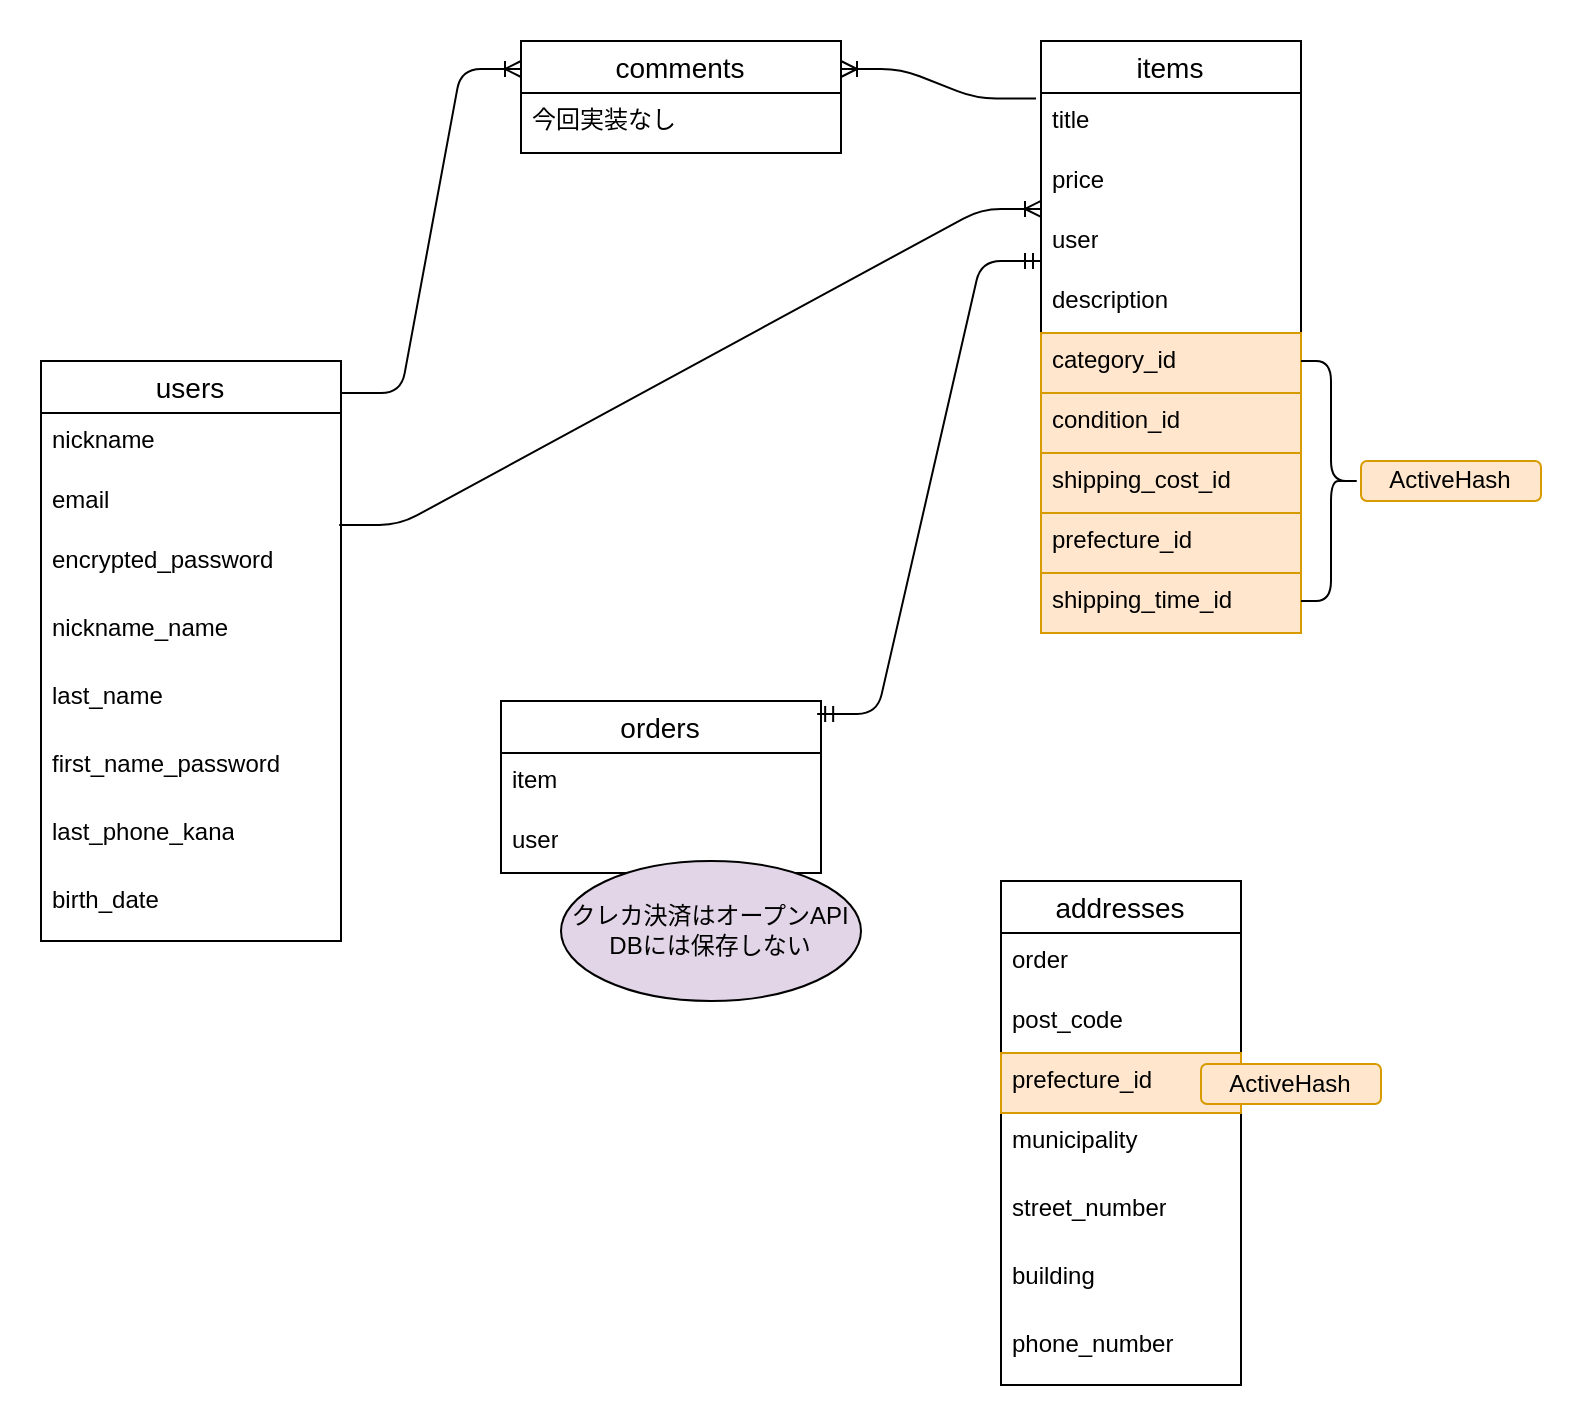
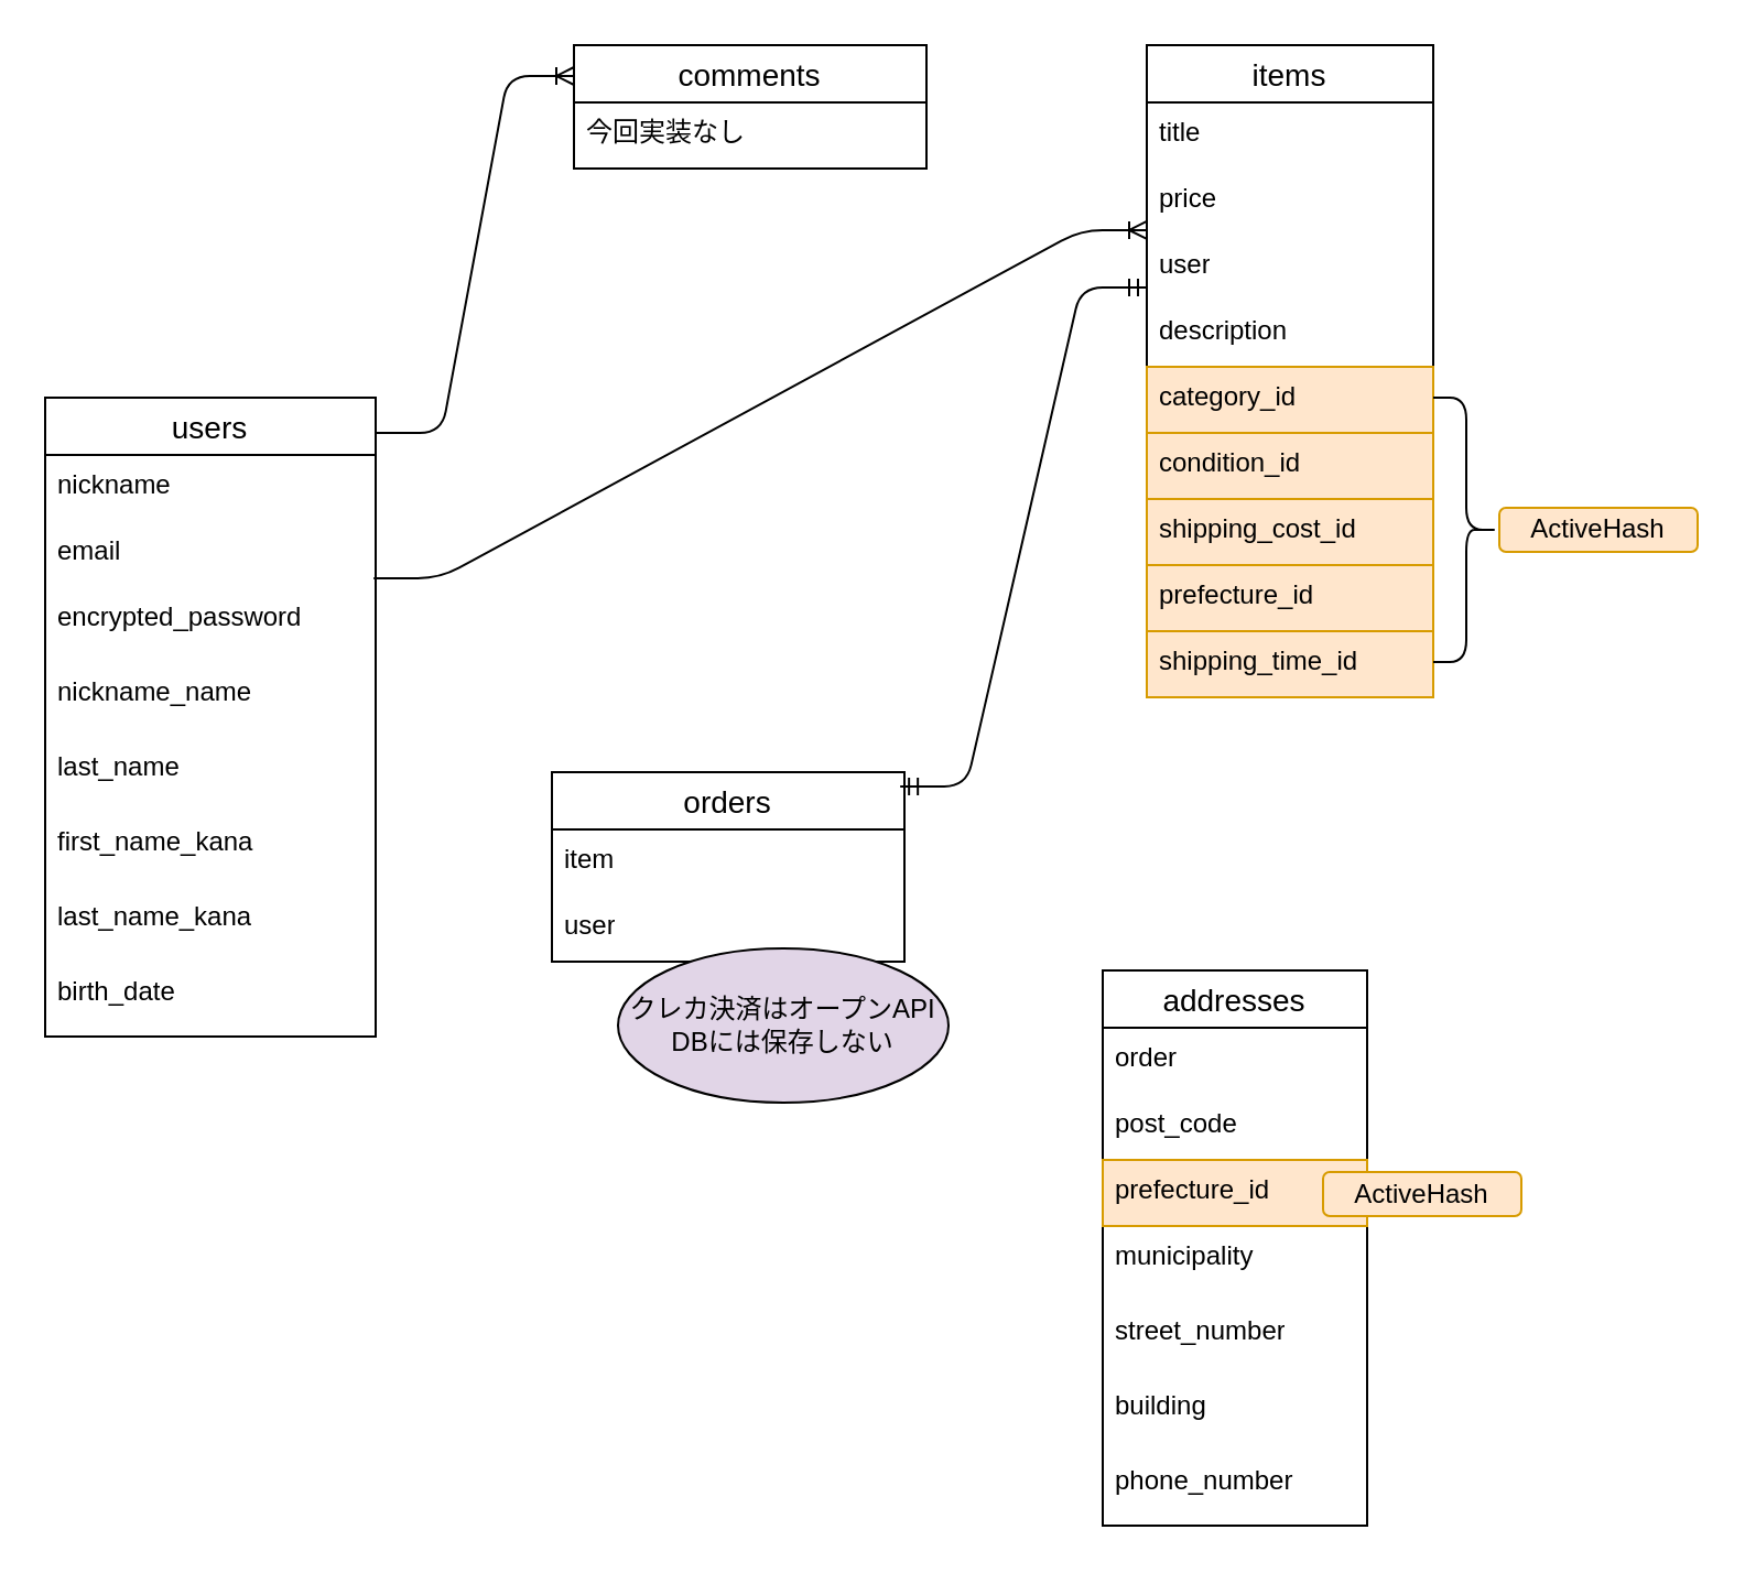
  <mxCell id="0" />
  <mxCell id="1" parent="0" />
  <mxCell id="2" value="users" style="swimlane;fontStyle=0;childLayout=stackLayout;horizontal=1;startSize=26;horizontalStack=0;resizeParent=1;resizeParentMax=0;resizeLast=0;collapsible=1;marginBottom=0;align=center;fontSize=14;" parent="1" vertex="1"><mxGeometry x="20" y="180" width="150" height="290" as="geometry"><mxRectangle x="40" y="230" width="60" height="30" as="alternateBounds" /></mxGeometry></mxCell>
  <mxCell id="3" value="nickname" style="text;strokeColor=none;fillColor=none;spacingLeft=4;spacingRight=4;overflow=hidden;rotatable=0;points=[[0,0.5],[1,0.5]];portConstraint=eastwest;fontSize=12;whiteSpace=wrap;html=1;" parent="2" vertex="1"><mxGeometry y="26" width="150" height="30" as="geometry" /></mxCell>
  <mxCell id="4" value="email" style="text;strokeColor=none;fillColor=none;spacingLeft=4;spacingRight=4;overflow=hidden;rotatable=0;points=[[0,0.5],[1,0.5]];portConstraint=eastwest;fontSize=12;whiteSpace=wrap;html=1;" parent="2" vertex="1"><mxGeometry y="56" width="150" height="30" as="geometry" /></mxCell>
  <mxCell id="5" value="encrypted_password" style="text;strokeColor=none;fillColor=none;spacingLeft=4;spacingRight=4;overflow=hidden;rotatable=0;points=[[0,0.5],[1,0.5]];portConstraint=eastwest;fontSize=12;whiteSpace=wrap;html=1;" parent="2" vertex="1"><mxGeometry y="86" width="150" height="34" as="geometry" /></mxCell>
  <mxCell id="6" value="nickname_name" style="text;strokeColor=none;fillColor=none;spacingLeft=4;spacingRight=4;overflow=hidden;rotatable=0;points=[[0,0.5],[1,0.5]];portConstraint=eastwest;fontSize=12;whiteSpace=wrap;html=1;" parent="2" vertex="1"><mxGeometry y="120" width="150" height="34" as="geometry" /></mxCell>
  <mxCell id="7" value="last_name" style="text;strokeColor=none;fillColor=none;spacingLeft=4;spacingRight=4;overflow=hidden;rotatable=0;points=[[0,0.5],[1,0.5]];portConstraint=eastwest;fontSize=12;whiteSpace=wrap;html=1;" vertex="1" parent="2"><mxGeometry y="154" width="150" height="34" as="geometry" /></mxCell>
- <mxCell id="8" value="first_name_password" style="text;strokeColor=none;fillColor=none;spacingLeft=4;spacingRight=4;overflow=hidden;rotatable=0;points=[[0,0.5],[1,0.5]];portConstraint=eastwest;fontSize=12;whiteSpace=wrap;html=1;" parent="2" vertex="1"><mxGeometry y="188" width="150" height="34" as="geometry" /></mxCell>
- <mxCell id="9" value="last_phone_kana" style="text;strokeColor=none;fillColor=none;spacingLeft=4;spacingRight=4;overflow=hidden;rotatable=0;points=[[0,0.5],[1,0.5]];portConstraint=eastwest;fontSize=12;whiteSpace=wrap;html=1;" vertex="1" parent="2"><mxGeometry y="222" width="150" height="34" as="geometry" /></mxCell>
+ <mxCell id="8" value="first_name_kana" style="text;strokeColor=none;fillColor=none;spacingLeft=4;spacingRight=4;overflow=hidden;rotatable=0;points=[[0,0.5],[1,0.5]];portConstraint=eastwest;fontSize=12;whiteSpace=wrap;html=1;" parent="2" vertex="1"><mxGeometry y="188" width="150" height="34" as="geometry" /></mxCell>
+ <mxCell id="9" value="last_name_kana" style="text;strokeColor=none;fillColor=none;spacingLeft=4;spacingRight=4;overflow=hidden;rotatable=0;points=[[0,0.5],[1,0.5]];portConstraint=eastwest;fontSize=12;whiteSpace=wrap;html=1;" vertex="1" parent="2"><mxGeometry y="222" width="150" height="34" as="geometry" /></mxCell>
  <mxCell id="10" value="birth_date" style="text;strokeColor=none;fillColor=none;spacingLeft=4;spacingRight=4;overflow=hidden;rotatable=0;points=[[0,0.5],[1,0.5]];portConstraint=eastwest;fontSize=12;whiteSpace=wrap;html=1;" parent="2" vertex="1"><mxGeometry y="256" width="150" height="34" as="geometry" /></mxCell>
  <mxCell id="11" value="items" style="swimlane;fontStyle=0;childLayout=stackLayout;horizontal=1;startSize=26;horizontalStack=0;resizeParent=1;resizeParentMax=0;resizeLast=0;collapsible=1;marginBottom=0;align=center;fontSize=14;" parent="1" vertex="1"><mxGeometry x="520" y="20" width="130" height="296" as="geometry" /></mxCell>
  <mxCell id="12" value="title" style="text;strokeColor=none;fillColor=none;spacingLeft=4;spacingRight=4;overflow=hidden;rotatable=0;points=[[0,0.5],[1,0.5]];portConstraint=eastwest;fontSize=12;whiteSpace=wrap;html=1;" parent="11" vertex="1"><mxGeometry y="26" width="130" height="30" as="geometry" /></mxCell>
  <mxCell id="13" value="price" style="text;strokeColor=none;fillColor=none;spacingLeft=4;spacingRight=4;overflow=hidden;rotatable=0;points=[[0,0.5],[1,0.5]];portConstraint=eastwest;fontSize=12;whiteSpace=wrap;html=1;" parent="11" vertex="1"><mxGeometry y="56" width="130" height="30" as="geometry" /></mxCell>
  <mxCell id="14" value="user" style="text;strokeColor=none;fillColor=none;spacingLeft=4;spacingRight=4;overflow=hidden;rotatable=0;points=[[0,0.5],[1,0.5]];portConstraint=eastwest;fontSize=12;whiteSpace=wrap;html=1;" parent="11" vertex="1"><mxGeometry y="86" width="130" height="30" as="geometry" /></mxCell>
  <mxCell id="15" value="description" style="text;strokeColor=none;fillColor=none;spacingLeft=4;spacingRight=4;overflow=hidden;rotatable=0;points=[[0,0.5],[1,0.5]];portConstraint=eastwest;fontSize=12;whiteSpace=wrap;html=1;" parent="11" vertex="1"><mxGeometry y="116" width="130" height="30" as="geometry" /></mxCell>
  <mxCell id="16" value="category_id" style="text;strokeColor=#d79b00;fillColor=#ffe6cc;spacingLeft=4;spacingRight=4;overflow=hidden;rotatable=0;points=[[0,0.5],[1,0.5]];portConstraint=eastwest;fontSize=12;whiteSpace=wrap;html=1;" parent="11" vertex="1"><mxGeometry y="146" width="130" height="30" as="geometry" /></mxCell>
  <mxCell id="17" value="condition_id" style="text;strokeColor=#d79b00;fillColor=#ffe6cc;spacingLeft=4;spacingRight=4;overflow=hidden;rotatable=0;points=[[0,0.5],[1,0.5]];portConstraint=eastwest;fontSize=12;whiteSpace=wrap;html=1;" parent="11" vertex="1"><mxGeometry y="176" width="130" height="30" as="geometry" /></mxCell>
  <mxCell id="18" value="shipping_cost_id" style="text;strokeColor=#d79b00;fillColor=#ffe6cc;spacingLeft=4;spacingRight=4;overflow=hidden;rotatable=0;points=[[0,0.5],[1,0.5]];portConstraint=eastwest;fontSize=12;whiteSpace=wrap;html=1;" parent="11" vertex="1"><mxGeometry y="206" width="130" height="30" as="geometry" /></mxCell>
  <mxCell id="19" value="prefecture_id" style="text;strokeColor=#d79b00;fillColor=#ffe6cc;spacingLeft=4;spacingRight=4;overflow=hidden;rotatable=0;points=[[0,0.5],[1,0.5]];portConstraint=eastwest;fontSize=12;whiteSpace=wrap;html=1;" parent="11" vertex="1"><mxGeometry y="236" width="130" height="30" as="geometry" /></mxCell>
  <mxCell id="20" value="shipping_time_id" style="text;strokeColor=#d79b00;fillColor=#ffe6cc;spacingLeft=4;spacingRight=4;overflow=hidden;rotatable=0;points=[[0,0.5],[1,0.5]];portConstraint=eastwest;fontSize=12;whiteSpace=wrap;html=1;" parent="11" vertex="1"><mxGeometry y="266" width="130" height="30" as="geometry" /></mxCell>
  <mxCell id="21" value="" style="edgeStyle=entityRelationEdgeStyle;fontSize=12;html=1;endArrow=ERoneToMany;entryX=0;entryY=-0.067;entryDx=0;entryDy=0;entryPerimeter=0;exitX=0.994;exitY=-0.118;exitDx=0;exitDy=0;exitPerimeter=0;" parent="1" source="5" target="14" edge="1"><mxGeometry width="100" height="100" relative="1" as="geometry"><mxPoint x="270" y="400" as="sourcePoint" /><mxPoint x="370" y="300" as="targetPoint" /></mxGeometry></mxCell>
- <mxCell id="22" value="" style="edgeStyle=entityRelationEdgeStyle;fontSize=12;html=1;endArrow=ERoneToMany;exitX=-0.019;exitY=0.097;exitDx=0;exitDy=0;exitPerimeter=0;entryX=1;entryY=0.25;entryDx=0;entryDy=0;" parent="1" source="11" target="23" edge="1"><mxGeometry width="100" height="100" relative="1" as="geometry"><mxPoint x="470" y="140" as="sourcePoint" /><mxPoint x="570" y="40" as="targetPoint" /></mxGeometry></mxCell>
  <mxCell id="23" value="comments" style="swimlane;fontStyle=0;childLayout=stackLayout;horizontal=1;startSize=26;horizontalStack=0;resizeParent=1;resizeParentMax=0;resizeLast=0;collapsible=1;marginBottom=0;align=center;fontSize=14;" parent="1" vertex="1"><mxGeometry x="260" y="20" width="160" height="56" as="geometry" /></mxCell>
  <mxCell id="24" value="今回実装なし" style="text;strokeColor=none;fillColor=none;spacingLeft=4;spacingRight=4;overflow=hidden;rotatable=0;points=[[0,0.5],[1,0.5]];portConstraint=eastwest;fontSize=12;whiteSpace=wrap;html=1;" parent="23" vertex="1"><mxGeometry y="26" width="160" height="30" as="geometry" /></mxCell>
  <mxCell id="25" value="" style="edgeStyle=entityRelationEdgeStyle;fontSize=12;html=1;endArrow=ERoneToMany;entryX=0;entryY=0.25;entryDx=0;entryDy=0;" parent="1" target="23" edge="1"><mxGeometry width="100" height="100" relative="1" as="geometry"><mxPoint x="170" y="196" as="sourcePoint" /><mxPoint x="420" y="140" as="targetPoint" /></mxGeometry></mxCell>
  <mxCell id="26" value="orders" style="swimlane;fontStyle=0;childLayout=stackLayout;horizontal=1;startSize=26;horizontalStack=0;resizeParent=1;resizeParentMax=0;resizeLast=0;collapsible=1;marginBottom=0;align=center;fontSize=14;" parent="1" vertex="1"><mxGeometry x="250" y="350" width="160" height="86" as="geometry"><mxRectangle x="40" y="230" width="60" height="30" as="alternateBounds" /></mxGeometry></mxCell>
  <mxCell id="27" value="item" style="text;strokeColor=none;fillColor=none;spacingLeft=4;spacingRight=4;overflow=hidden;rotatable=0;points=[[0,0.5],[1,0.5]];portConstraint=eastwest;fontSize=12;whiteSpace=wrap;html=1;" parent="26" vertex="1"><mxGeometry y="26" width="160" height="30" as="geometry" /></mxCell>
  <mxCell id="28" value="user" style="text;strokeColor=none;fillColor=none;spacingLeft=4;spacingRight=4;overflow=hidden;rotatable=0;points=[[0,0.5],[1,0.5]];portConstraint=eastwest;fontSize=12;whiteSpace=wrap;html=1;" parent="26" vertex="1"><mxGeometry y="56" width="160" height="30" as="geometry" /></mxCell>
  <mxCell id="29" value="" style="edgeStyle=entityRelationEdgeStyle;fontSize=12;html=1;endArrow=ERmandOne;startArrow=ERmandOne;entryX=0;entryY=0.8;entryDx=0;entryDy=0;entryPerimeter=0;exitX=0.988;exitY=0.075;exitDx=0;exitDy=0;exitPerimeter=0;" parent="1" source="26" target="14" edge="1"><mxGeometry width="100" height="100" relative="1" as="geometry"><mxPoint x="230" y="512" as="sourcePoint" /><mxPoint x="400" y="300" as="targetPoint" /></mxGeometry></mxCell>
  <mxCell id="30" value="addresses" style="swimlane;fontStyle=0;childLayout=stackLayout;horizontal=1;startSize=26;horizontalStack=0;resizeParent=1;resizeParentMax=0;resizeLast=0;collapsible=1;marginBottom=0;align=center;fontSize=14;" parent="1" vertex="1"><mxGeometry x="500" y="440" width="120" height="252" as="geometry"><mxRectangle x="40" y="230" width="60" height="30" as="alternateBounds" /></mxGeometry></mxCell>
  <mxCell id="31" value="order" style="text;strokeColor=none;fillColor=none;spacingLeft=4;spacingRight=4;overflow=hidden;rotatable=0;points=[[0,0.5],[1,0.5]];portConstraint=eastwest;fontSize=12;whiteSpace=wrap;html=1;" parent="30" vertex="1"><mxGeometry y="26" width="120" height="30" as="geometry" /></mxCell>
  <mxCell id="32" value="post_code" style="text;strokeColor=none;fillColor=none;spacingLeft=4;spacingRight=4;overflow=hidden;rotatable=0;points=[[0,0.5],[1,0.5]];portConstraint=eastwest;fontSize=12;whiteSpace=wrap;html=1;" parent="30" vertex="1"><mxGeometry y="56" width="120" height="30" as="geometry" /></mxCell>
  <mxCell id="33" value="prefecture_id" style="text;strokeColor=#d79b00;fillColor=#ffe6cc;spacingLeft=4;spacingRight=4;overflow=hidden;rotatable=0;points=[[0,0.5],[1,0.5]];portConstraint=eastwest;fontSize=12;whiteSpace=wrap;html=1;" parent="30" vertex="1"><mxGeometry y="86" width="120" height="30" as="geometry" /></mxCell>
  <mxCell id="34" value="municipality" style="text;strokeColor=none;fillColor=none;spacingLeft=4;spacingRight=4;overflow=hidden;rotatable=0;points=[[0,0.5],[1,0.5]];portConstraint=eastwest;fontSize=12;whiteSpace=wrap;html=1;" parent="30" vertex="1"><mxGeometry y="116" width="120" height="34" as="geometry" /></mxCell>
  <mxCell id="35" value="street_number" style="text;strokeColor=none;fillColor=none;spacingLeft=4;spacingRight=4;overflow=hidden;rotatable=0;points=[[0,0.5],[1,0.5]];portConstraint=eastwest;fontSize=12;whiteSpace=wrap;html=1;" parent="30" vertex="1"><mxGeometry y="150" width="120" height="34" as="geometry" /></mxCell>
  <mxCell id="36" value="building" style="text;strokeColor=none;fillColor=none;spacingLeft=4;spacingRight=4;overflow=hidden;rotatable=0;points=[[0,0.5],[1,0.5]];portConstraint=eastwest;fontSize=12;whiteSpace=wrap;html=1;" parent="30" vertex="1"><mxGeometry y="184" width="120" height="34" as="geometry" /></mxCell>
  <mxCell id="37" value="phone_number" style="text;strokeColor=none;fillColor=none;spacingLeft=4;spacingRight=4;overflow=hidden;rotatable=0;points=[[0,0.5],[1,0.5]];portConstraint=eastwest;fontSize=12;whiteSpace=wrap;html=1;" parent="30" vertex="1"><mxGeometry y="218" width="120" height="34" as="geometry" /></mxCell>
  <mxCell id="38" value="クレカ決済はオープンAPI&lt;div&gt;DBには保存しない&lt;/div&gt;" style="ellipse;whiteSpace=wrap;html=1;align=center;fillColor=#e1d5e7;" parent="1" vertex="1"><mxGeometry x="280" y="430" width="150" height="70" as="geometry" /></mxCell>
  <mxCell id="39" value="&lt;span style=&quot;color: rgb(0, 0, 0); font-family: Helvetica; font-style: normal; font-variant-ligatures: normal; font-variant-caps: normal; font-weight: 400; letter-spacing: normal; orphans: 2; text-align: center; text-indent: 0px; text-transform: none; widows: 2; word-spacing: 0px; -webkit-text-stroke-width: 0px; white-space: normal; text-decoration-thickness: initial; text-decoration-style: initial; text-decoration-color: initial; float: none; display: inline !important;&quot;&gt;&lt;font style=&quot;&quot;&gt;ActiveHash&lt;/font&gt;&lt;/span&gt;" style="rounded=1;whiteSpace=wrap;html=1;fillColor=#ffe6cc;strokeColor=#d79b00;" parent="1" vertex="1"><mxGeometry x="680" y="230" width="90" height="20" as="geometry" /></mxCell>
  <mxCell id="40" value="" style="shape=curlyBracket;whiteSpace=wrap;html=1;rounded=1;flipH=1;labelPosition=right;verticalLabelPosition=middle;align=left;verticalAlign=middle;" parent="1" vertex="1"><mxGeometry x="650" y="180" width="30" height="120" as="geometry" /></mxCell>
  <mxCell id="41" value="&lt;span style=&quot;color: rgb(0, 0, 0); font-family: Helvetica; font-style: normal; font-variant-ligatures: normal; font-variant-caps: normal; font-weight: 400; letter-spacing: normal; orphans: 2; text-align: center; text-indent: 0px; text-transform: none; widows: 2; word-spacing: 0px; -webkit-text-stroke-width: 0px; white-space: normal; text-decoration-thickness: initial; text-decoration-style: initial; text-decoration-color: initial; float: none; display: inline !important;&quot;&gt;&lt;font style=&quot;&quot;&gt;ActiveHash&lt;/font&gt;&lt;/span&gt;" style="rounded=1;whiteSpace=wrap;html=1;fillColor=#ffe6cc;strokeColor=#d79b00;" parent="1" vertex="1"><mxGeometry x="600" y="531.5" width="90" height="20" as="geometry" /></mxCell>
